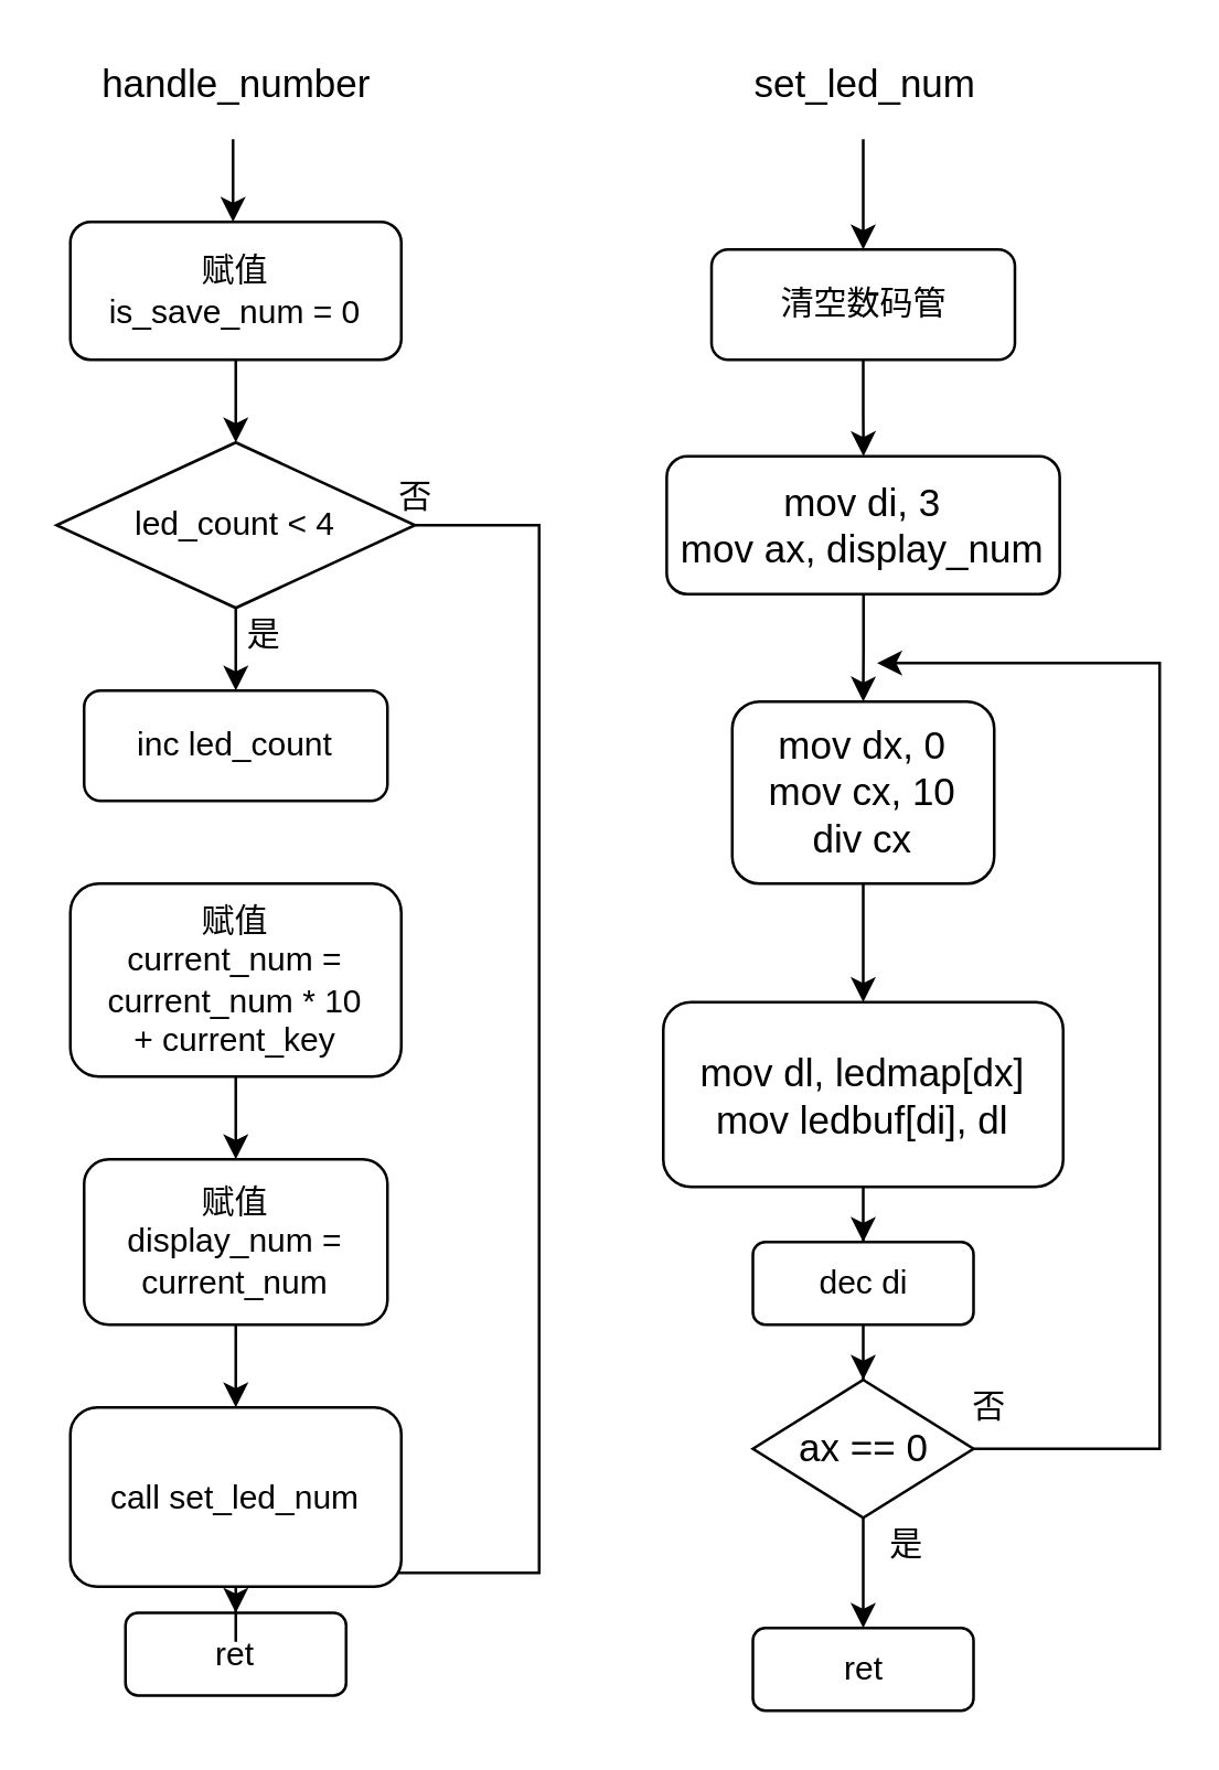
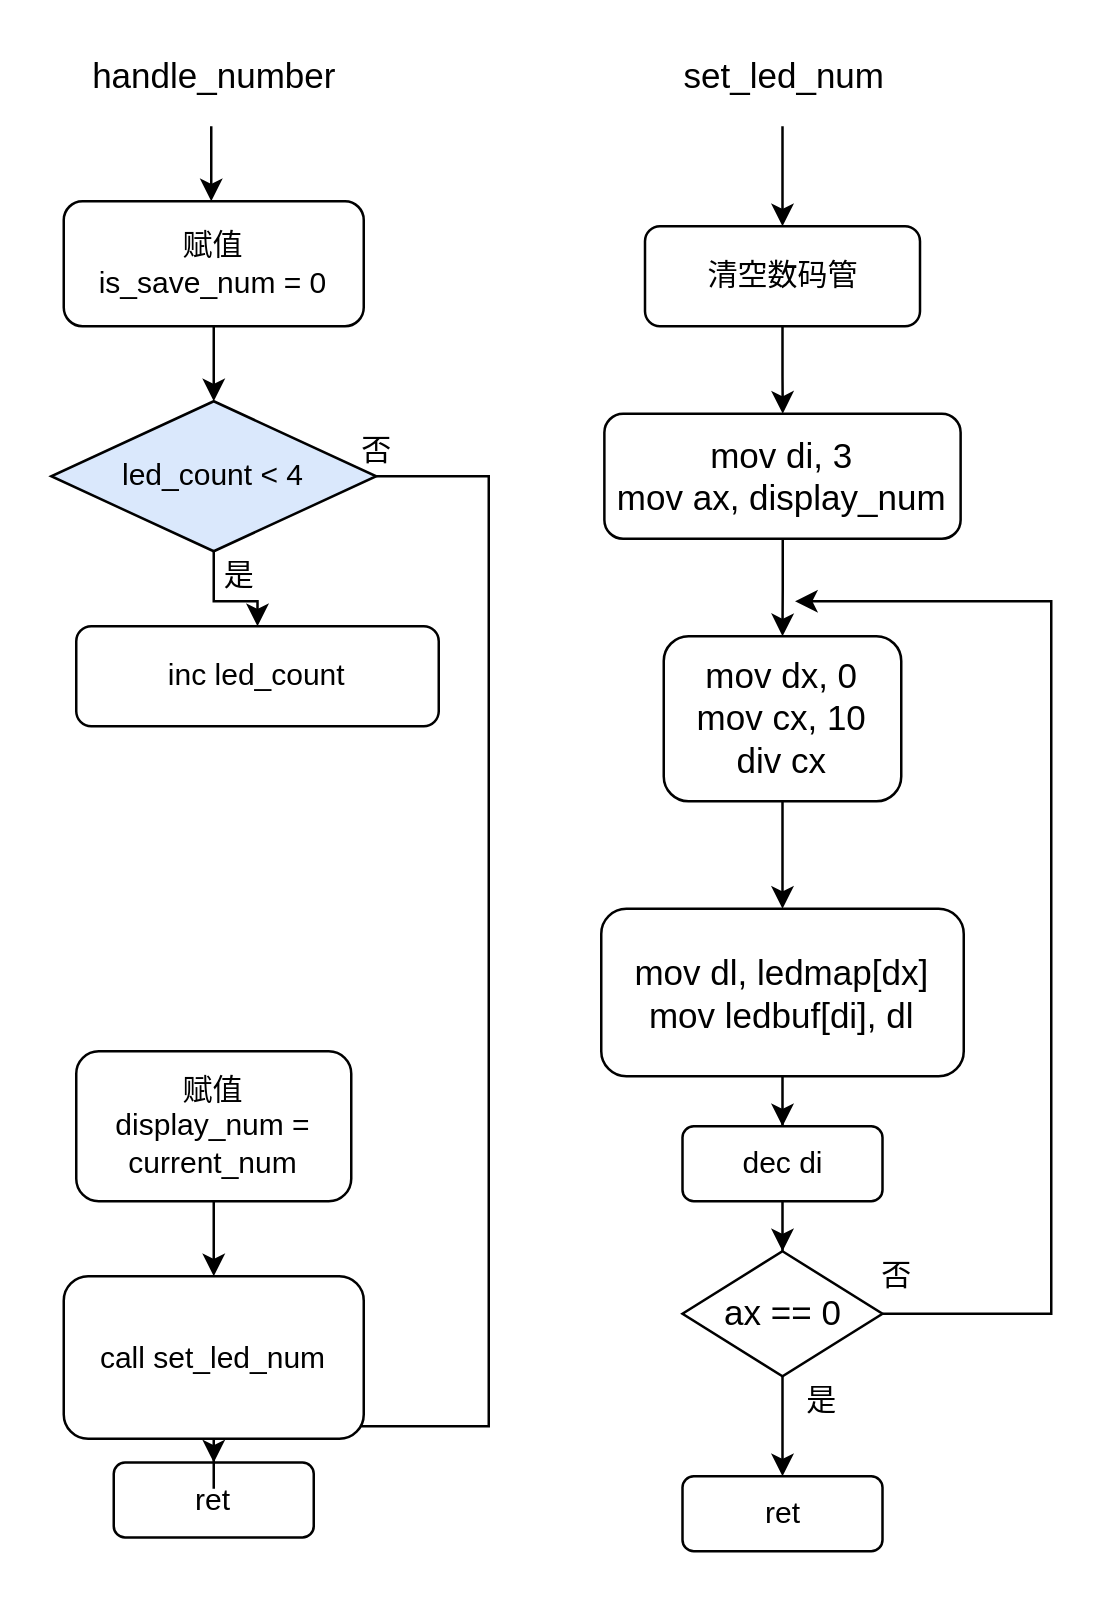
  <mxCell id="0" />
  <mxCell id="1" parent="0" />
  <mxCell id="2" value="" style="endArrow=classic;html=1;entryX=0.5;entryY=0;entryDx=0;entryDy=0;" edge="1" parent="1"><mxGeometry width="50" height="50" relative="1" as="geometry"><mxPoint x="84" y="50" as="sourcePoint" /><mxPoint x="84" y="80" as="targetPoint" /></mxGeometry></mxCell>
  <mxCell id="3" value="" style="edgeStyle=orthogonalEdgeStyle;rounded=0;orthogonalLoop=1;jettySize=auto;html=1;" edge="1" parent="1" source="4" target="7"><mxGeometry relative="1" as="geometry" /></mxCell>
  <mxCell id="4" value="&lt;div&gt;赋值&lt;/div&gt;&lt;div&gt;is_save_num = 0&lt;br&gt;&lt;/div&gt;" style="rounded=1;whiteSpace=wrap;html=1;" vertex="1" parent="1"><mxGeometry x="25" y="80" width="120" height="50" as="geometry" /></mxCell>
  <mxCell id="5" style="edgeStyle=orthogonalEdgeStyle;rounded=0;orthogonalLoop=1;jettySize=auto;html=1;entryX=0.5;entryY=0;entryDx=0;entryDy=0;" edge="1" parent="1" source="7" target="8"><mxGeometry relative="1" as="geometry" /></mxCell>
  <mxCell id="6" style="edgeStyle=orthogonalEdgeStyle;rounded=0;orthogonalLoop=1;jettySize=auto;html=1;exitX=1;exitY=0.5;exitDx=0;exitDy=0;" edge="1" parent="1" source="7"><mxGeometry relative="1" as="geometry"><mxPoint x="85" y="570" as="targetPoint" /><Array as="points"><mxPoint x="195" y="190" /><mxPoint x="195" y="570" /></Array></mxGeometry></mxCell>
- <mxCell id="7" value="led_count &amp;lt; 4" style="rhombus;whiteSpace=wrap;html=1;" vertex="1" parent="1"><mxGeometry x="20" y="160" width="130" height="60" as="geometry" /></mxCell>
- <mxCell id="8" value="inc led_count" style="rounded=1;whiteSpace=wrap;html=1;" vertex="1" parent="1"><mxGeometry x="30" y="250" width="110" height="40" as="geometry" /></mxCell>
- <mxCell id="9" value="" style="edgeStyle=orthogonalEdgeStyle;rounded=0;orthogonalLoop=1;jettySize=auto;html=1;" edge="1" parent="1" source="10" target="13"><mxGeometry relative="1" as="geometry" /></mxCell>
- <mxCell id="10" value="&lt;div&gt;赋值&lt;/div&gt;&lt;div&gt;current_num =&lt;/div&gt;&lt;div&gt;current_num * 10&lt;/div&gt;&lt;div&gt;+ current_key&lt;br&gt;&lt;/div&gt;" style="rounded=1;whiteSpace=wrap;html=1;" vertex="1" parent="1"><mxGeometry x="25" y="320" width="120" height="70" as="geometry" /></mxCell>
+ <mxCell id="7" value="led_count &amp;lt; 4" style="rhombus;whiteSpace=wrap;html=1;fillColor=#dae8fc;" vertex="1" parent="1"><mxGeometry x="20" y="160" width="130" height="60" as="geometry" /></mxCell>
+ <mxCell id="8" value="inc led_count" style="rounded=1;whiteSpace=wrap;html=1;" vertex="1" parent="1"><mxGeometry x="30" y="250" width="145" height="40" as="geometry" /></mxCell>
  <mxCell id="11" value="ret" style="rounded=1;whiteSpace=wrap;html=1;" vertex="1" parent="1"><mxGeometry x="45" y="584.5" width="80" height="30" as="geometry" /></mxCell>
  <mxCell id="12" value="" style="edgeStyle=orthogonalEdgeStyle;rounded=0;orthogonalLoop=1;jettySize=auto;html=1;" edge="1" parent="1" source="13" target="15"><mxGeometry relative="1" as="geometry" /></mxCell>
  <mxCell id="13" value="&lt;div&gt;赋值&lt;/div&gt;&lt;div&gt;display_num = current_num&lt;br&gt;&lt;/div&gt;" style="rounded=1;whiteSpace=wrap;html=1;" vertex="1" parent="1"><mxGeometry x="30" y="420" width="110" height="60" as="geometry" /></mxCell>
  <mxCell id="14" value="" style="edgeStyle=orthogonalEdgeStyle;rounded=0;orthogonalLoop=1;jettySize=auto;html=1;" edge="1" parent="1" source="15" target="11"><mxGeometry relative="1" as="geometry" /></mxCell>
  <mxCell id="15" value="call set_led_num" style="rounded=1;whiteSpace=wrap;html=1;" vertex="1" parent="1"><mxGeometry x="25" y="510" width="120" height="65" as="geometry" /></mxCell>
  <mxCell id="16" value="是" style="text;html=1;align=center;verticalAlign=middle;resizable=0;points=[];autosize=1;" vertex="1" parent="1"><mxGeometry x="80" y="220" width="30" height="20" as="geometry" /></mxCell>
  <mxCell id="17" value="否" style="text;html=1;align=center;verticalAlign=middle;resizable=0;points=[];autosize=1;" vertex="1" parent="1"><mxGeometry x="135" y="170" width="30" height="20" as="geometry" /></mxCell>
  <mxCell id="18" value="" style="edgeStyle=orthogonalEdgeStyle;rounded=0;orthogonalLoop=1;jettySize=auto;html=1;" edge="1" parent="1" source="19" target="21"><mxGeometry relative="1" as="geometry" /></mxCell>
  <mxCell id="19" value="清空数码管" style="rounded=1;whiteSpace=wrap;html=1;" vertex="1" parent="1"><mxGeometry x="257.5" y="90" width="110" height="40" as="geometry" /></mxCell>
  <mxCell id="20" value="" style="edgeStyle=orthogonalEdgeStyle;rounded=0;orthogonalLoop=1;jettySize=auto;html=1;" edge="1" parent="1" source="21" target="23"><mxGeometry relative="1" as="geometry" /></mxCell>
  <mxCell id="21" value="&lt;div style=&quot;font-size: 14px&quot;&gt;&lt;font style=&quot;font-size: 14px&quot;&gt;mov di, 3&lt;br&gt;&lt;/font&gt;&lt;/div&gt;&lt;div style=&quot;font-size: 14px&quot;&gt;&lt;font style=&quot;font-size: 14px&quot;&gt;mov ax, display_num&lt;br&gt;&lt;/font&gt;&lt;/div&gt;" style="whiteSpace=wrap;html=1;rounded=1;" vertex="1" parent="1"><mxGeometry x="241.25" y="165" width="142.5" height="50" as="geometry" /></mxCell>
  <mxCell id="22" value="" style="edgeStyle=orthogonalEdgeStyle;rounded=0;orthogonalLoop=1;jettySize=auto;html=1;" edge="1" parent="1" source="23" target="25"><mxGeometry relative="1" as="geometry" /></mxCell>
  <mxCell id="23" value="&lt;div style=&quot;font-size: 14px&quot;&gt;&lt;font style=&quot;font-size: 14px&quot;&gt;mov dx, 0&lt;/font&gt;&lt;/div&gt;&lt;div style=&quot;font-size: 14px&quot;&gt;&lt;font style=&quot;font-size: 14px&quot;&gt;mov cx, 10&lt;/font&gt;&lt;/div&gt;&lt;div style=&quot;font-size: 14px&quot;&gt;&lt;font style=&quot;font-size: 14px&quot;&gt;div cx&lt;br&gt;&lt;/font&gt;&lt;/div&gt;" style="whiteSpace=wrap;html=1;rounded=1;" vertex="1" parent="1"><mxGeometry x="265" y="254" width="95" height="66" as="geometry" /></mxCell>
  <mxCell id="24" value="" style="edgeStyle=orthogonalEdgeStyle;rounded=0;orthogonalLoop=1;jettySize=auto;html=1;" edge="1" parent="1" source="25" target="31"><mxGeometry relative="1" as="geometry" /></mxCell>
  <mxCell id="25" value="&lt;div&gt;&lt;font style=&quot;font-size: 14px&quot;&gt;mov dl, ledmap[dx]&lt;br&gt;&lt;/font&gt;&lt;/div&gt;&lt;div style=&quot;font-size: 14px&quot;&gt;mov ledbuf[di], dl&lt;br&gt;&lt;/div&gt;" style="whiteSpace=wrap;html=1;rounded=1;" vertex="1" parent="1"><mxGeometry x="240" y="363" width="145" height="67" as="geometry" /></mxCell>
  <mxCell id="26" style="edgeStyle=orthogonalEdgeStyle;rounded=0;orthogonalLoop=1;jettySize=auto;html=1;exitX=1;exitY=0.5;exitDx=0;exitDy=0;" edge="1" parent="1" source="28"><mxGeometry relative="1" as="geometry"><mxPoint x="317.5" y="240" as="targetPoint" /><Array as="points"><mxPoint x="420" y="525" /><mxPoint x="420" y="240" /></Array></mxGeometry></mxCell>
  <mxCell id="27" value="" style="edgeStyle=orthogonalEdgeStyle;rounded=0;orthogonalLoop=1;jettySize=auto;html=1;" edge="1" parent="1" source="28" target="33"><mxGeometry relative="1" as="geometry" /></mxCell>
  <mxCell id="28" value="&lt;font style=&quot;font-size: 14px&quot;&gt;ax == 0&lt;/font&gt;" style="rhombus;whiteSpace=wrap;html=1;" vertex="1" parent="1"><mxGeometry x="272.5" y="500" width="80" height="50" as="geometry" /></mxCell>
  <mxCell id="29" value="&lt;font style=&quot;font-size: 14px&quot;&gt;handle_number&lt;/font&gt;" style="text;html=1;align=center;verticalAlign=middle;resizable=0;points=[];autosize=1;" vertex="1" parent="1"><mxGeometry x="30" y="20" width="110" height="20" as="geometry" /></mxCell>
  <mxCell id="30" value="" style="edgeStyle=orthogonalEdgeStyle;rounded=0;orthogonalLoop=1;jettySize=auto;html=1;" edge="1" parent="1" source="31" target="28"><mxGeometry relative="1" as="geometry" /></mxCell>
  <mxCell id="31" value="dec di" style="rounded=1;whiteSpace=wrap;html=1;" vertex="1" parent="1"><mxGeometry x="272.5" y="450" width="80" height="30" as="geometry" /></mxCell>
  <mxCell id="32" value="否" style="text;html=1;align=center;verticalAlign=middle;resizable=0;points=[];autosize=1;" vertex="1" parent="1"><mxGeometry x="342.5" y="500" width="30" height="20" as="geometry" /></mxCell>
  <mxCell id="33" value="ret" style="rounded=1;whiteSpace=wrap;html=1;" vertex="1" parent="1"><mxGeometry x="272.5" y="590" width="80" height="30" as="geometry" /></mxCell>
  <mxCell id="34" value="是" style="text;html=1;align=center;verticalAlign=middle;resizable=0;points=[];autosize=1;" vertex="1" parent="1"><mxGeometry x="312.5" y="550" width="30" height="20" as="geometry" /></mxCell>
  <mxCell id="35" value="" style="endArrow=classic;html=1;" edge="1" parent="1" target="19"><mxGeometry width="50" height="50" relative="1" as="geometry"><mxPoint x="312.5" y="50" as="sourcePoint" /><mxPoint x="217.5" y="310" as="targetPoint" /></mxGeometry></mxCell>
  <mxCell id="36" value="&lt;div style=&quot;font-size: 14px&quot;&gt;&lt;font style=&quot;font-size: 14px&quot;&gt;set_led_num&lt;/font&gt;&lt;/div&gt;" style="text;html=1;align=center;verticalAlign=middle;resizable=0;points=[];autosize=1;" vertex="1" parent="1"><mxGeometry x="262.5" y="20" width="100" height="20" as="geometry" /></mxCell>
